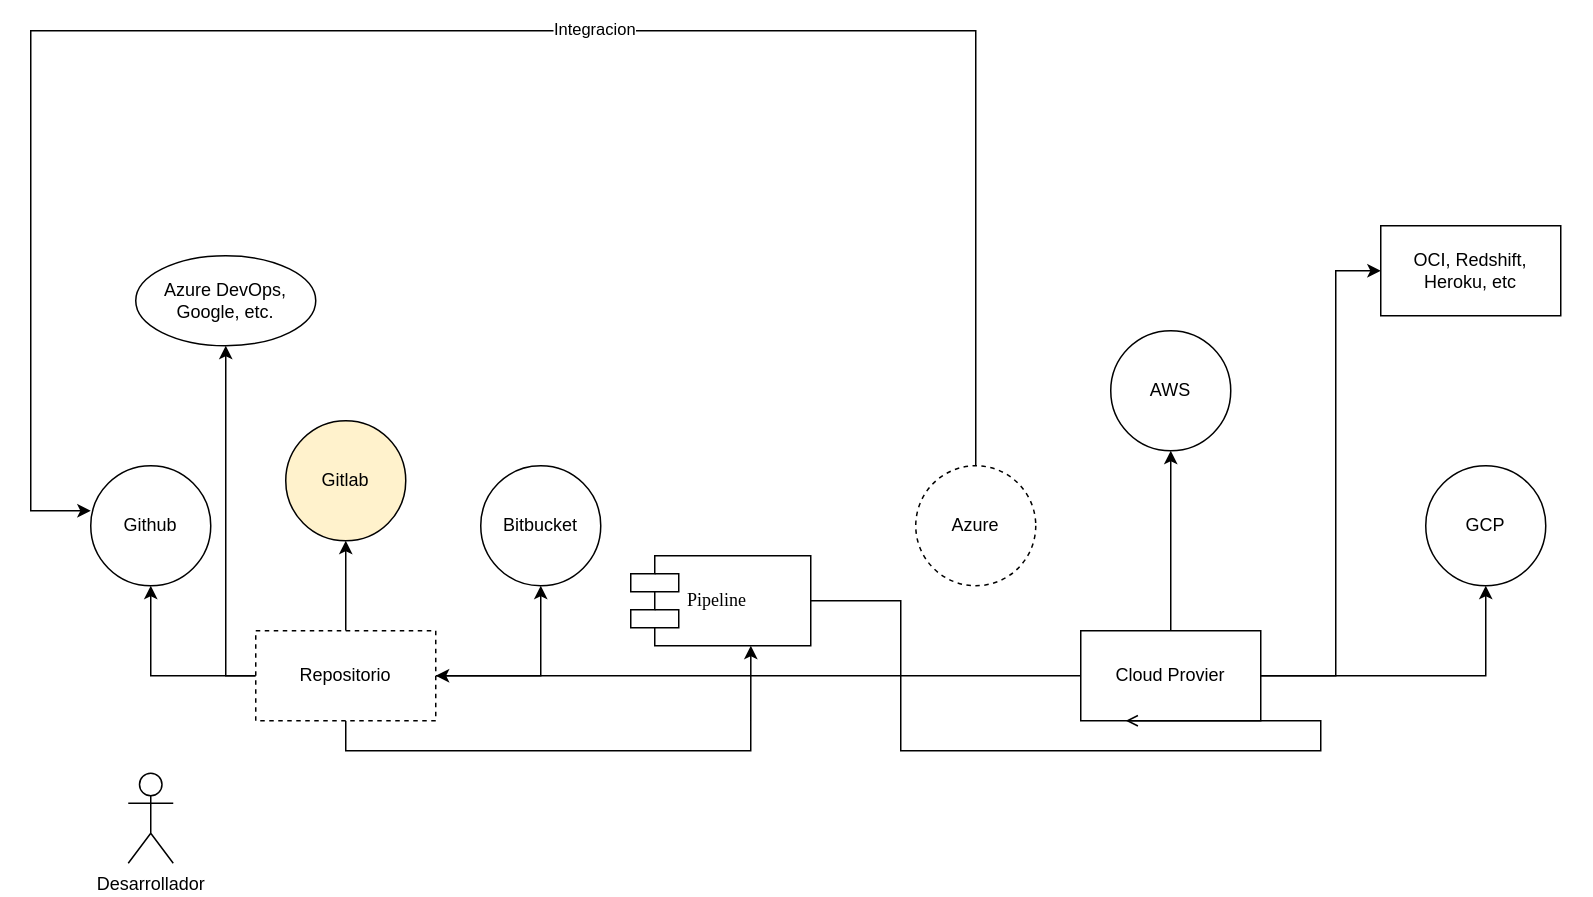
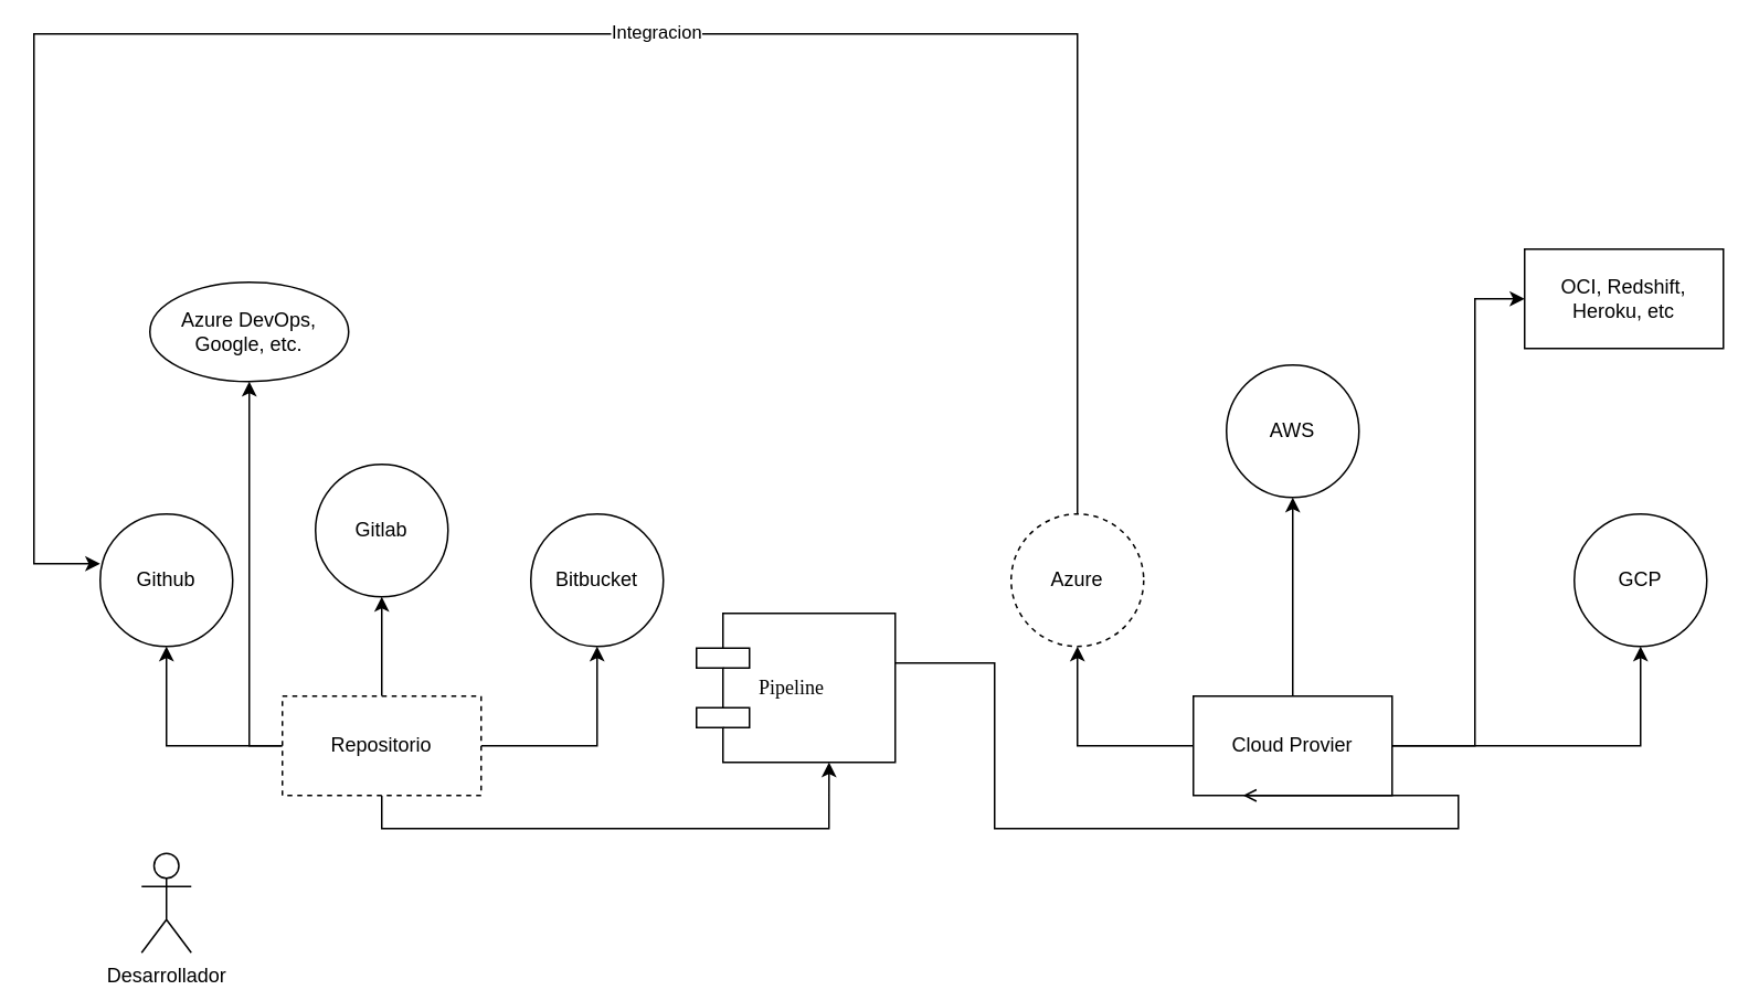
  <mxCell id="0" />
  <mxCell id="1" parent="0" />
  <mxCell id="2" value="Desarrollador" style="shape=umlActor;verticalLabelPosition=bottom;verticalAlign=top;html=1;outlineConnect=0;" vertex="1" parent="1"><mxGeometry x="85" y="515" width="30" height="60" as="geometry" /></mxCell>
  <mxCell id="3" style="edgeStyle=orthogonalEdgeStyle;rounded=0;orthogonalLoop=1;jettySize=auto;html=1;entryX=0.5;entryY=1;entryDx=0;entryDy=0;" edge="1" parent="1" source="8" target="9"><mxGeometry relative="1" as="geometry" /></mxCell>
  <mxCell id="4" style="edgeStyle=orthogonalEdgeStyle;rounded=0;orthogonalLoop=1;jettySize=auto;html=1;" edge="1" parent="1" source="8" target="10"><mxGeometry relative="1" as="geometry" /></mxCell>
  <mxCell id="5" style="edgeStyle=orthogonalEdgeStyle;rounded=0;orthogonalLoop=1;jettySize=auto;html=1;" edge="1" parent="1" source="8" target="11"><mxGeometry relative="1" as="geometry" /></mxCell>
  <mxCell id="6" style="edgeStyle=orthogonalEdgeStyle;rounded=0;orthogonalLoop=1;jettySize=auto;html=1;" edge="1" parent="1" source="8" target="23"><mxGeometry relative="1" as="geometry"><Array as="points"><mxPoint x="150" y="450" /></Array></mxGeometry></mxCell>
  <mxCell id="7" style="edgeStyle=orthogonalEdgeStyle;rounded=0;orthogonalLoop=1;jettySize=auto;html=1;entryX=0.667;entryY=1;entryDx=0;entryDy=0;entryPerimeter=0;" edge="1" parent="1" source="8" target="25"><mxGeometry relative="1" as="geometry"><Array as="points"><mxPoint x="230" y="500" /><mxPoint x="500" y="500" /></Array></mxGeometry></mxCell>
  <mxCell id="8" value="Repositorio" style="rounded=0;whiteSpace=wrap;html=1;dashed=1;" vertex="1" parent="1"><mxGeometry x="170" y="420" width="120" height="60" as="geometry" /></mxCell>
  <mxCell id="9" value="Github" style="ellipse;whiteSpace=wrap;html=1;aspect=fixed;" vertex="1" parent="1"><mxGeometry x="60" y="310" width="80" height="80" as="geometry" /></mxCell>
- <mxCell id="10" value="Gitlab" style="ellipse;whiteSpace=wrap;html=1;aspect=fixed;fillColor=#fff2cc;" vertex="1" parent="1"><mxGeometry x="190" y="280" width="80" height="80" as="geometry" /></mxCell>
+ <mxCell id="10" value="Gitlab" style="ellipse;whiteSpace=wrap;html=1;aspect=fixed;" vertex="1" parent="1"><mxGeometry x="190" y="280" width="80" height="80" as="geometry" /></mxCell>
  <mxCell id="11" value="Bitbucket" style="ellipse;whiteSpace=wrap;html=1;aspect=fixed;" vertex="1" parent="1"><mxGeometry x="320" y="310" width="80" height="80" as="geometry" /></mxCell>
- <mxCell id="12" style="edgeStyle=orthogonalEdgeStyle;rounded=0;orthogonalLoop=1;jettySize=auto;html=1;" edge="1" parent="1" source="16" target="8"><mxGeometry relative="1" as="geometry" /></mxCell>
+ <mxCell id="12" style="edgeStyle=orthogonalEdgeStyle;rounded=0;orthogonalLoop=1;jettySize=auto;html=1;entryX=0.5;entryY=1;entryDx=0;entryDy=0;" edge="1" parent="1" source="16" target="19"><mxGeometry relative="1" as="geometry" /></mxCell>
  <mxCell id="13" style="edgeStyle=orthogonalEdgeStyle;rounded=0;orthogonalLoop=1;jettySize=auto;html=1;" edge="1" parent="1" source="16" target="20"><mxGeometry relative="1" as="geometry" /></mxCell>
  <mxCell id="14" style="edgeStyle=orthogonalEdgeStyle;rounded=0;orthogonalLoop=1;jettySize=auto;html=1;" edge="1" parent="1" source="16" target="21"><mxGeometry relative="1" as="geometry" /></mxCell>
  <mxCell id="15" style="edgeStyle=orthogonalEdgeStyle;rounded=0;orthogonalLoop=1;jettySize=auto;html=1;" edge="1" parent="1" source="16" target="22"><mxGeometry relative="1" as="geometry"><Array as="points"><mxPoint x="890" y="450" /><mxPoint x="890" y="180" /></Array></mxGeometry></mxCell>
  <mxCell id="16" value="Cloud Provier" style="rounded=0;whiteSpace=wrap;html=1;" vertex="1" parent="1"><mxGeometry x="720" y="420" width="120" height="60" as="geometry" /></mxCell>
  <mxCell id="17" style="edgeStyle=orthogonalEdgeStyle;rounded=0;orthogonalLoop=1;jettySize=auto;html=1;" edge="1" parent="1" source="19"><mxGeometry relative="1" as="geometry"><mxPoint x="60" y="340" as="targetPoint" /><Array as="points"><mxPoint x="650" y="20" /><mxPoint x="20" y="20" /><mxPoint x="20" y="340" /><mxPoint x="60" y="340" /></Array></mxGeometry></mxCell>
  <mxCell id="18" value="Integracion" style="edgeLabel;html=1;align=center;verticalAlign=middle;resizable=0;points=[];" vertex="1" connectable="0" parent="17"><mxGeometry x="-0.148" y="-2" relative="1" as="geometry"><mxPoint as="offset" /></mxGeometry></mxCell>
  <mxCell id="19" value="Azure" style="ellipse;whiteSpace=wrap;html=1;aspect=fixed;dashed=1;" vertex="1" parent="1"><mxGeometry x="610" y="310" width="80" height="80" as="geometry" /></mxCell>
  <mxCell id="20" value="AWS" style="ellipse;whiteSpace=wrap;html=1;aspect=fixed;" vertex="1" parent="1"><mxGeometry x="740" y="220" width="80" height="80" as="geometry" /></mxCell>
  <mxCell id="21" value="GCP" style="ellipse;whiteSpace=wrap;html=1;aspect=fixed;" vertex="1" parent="1"><mxGeometry x="950" y="310" width="80" height="80" as="geometry" /></mxCell>
  <mxCell id="22" value="OCI, Redshift, Heroku, etc" style="rounded=0;whiteSpace=wrap;html=1;" vertex="1" parent="1"><mxGeometry x="920" y="150" width="120" height="60" as="geometry" /></mxCell>
  <mxCell id="23" value="Azure DevOps, Google, etc." style="ellipse;whiteSpace=wrap;html=1;" vertex="1" parent="1"><mxGeometry x="90" y="170" width="120" height="60" as="geometry" /></mxCell>
  <mxCell id="24" style="edgeStyle=orthogonalEdgeStyle;rounded=0;orthogonalLoop=1;jettySize=auto;html=1;entryX=0.25;entryY=1;entryDx=0;entryDy=0;endArrow=open;" edge="1" parent="1" source="25" target="16"><mxGeometry relative="1" as="geometry"><Array as="points"><mxPoint x="600" y="400" /><mxPoint x="600" y="500" /><mxPoint x="880" y="500" /></Array></mxGeometry></mxCell>
- <mxCell id="25" value="Pipeline" style="shape=component;align=left;spacingLeft=36;rounded=0;shadow=0;comic=0;labelBackgroundColor=none;strokeWidth=1;fontFamily=Verdana;fontSize=12;html=1;" vertex="1" parent="1"><mxGeometry x="420" y="370" width="120" height="60" as="geometry" /></mxCell>
+ <mxCell id="25" value="Pipeline" style="shape=component;align=left;spacingLeft=36;rounded=0;shadow=0;comic=0;labelBackgroundColor=none;strokeWidth=1;fontFamily=Verdana;fontSize=12;html=1;" vertex="1" parent="1"><mxGeometry x="420" y="370" width="120" height="90" as="geometry" /></mxCell>
